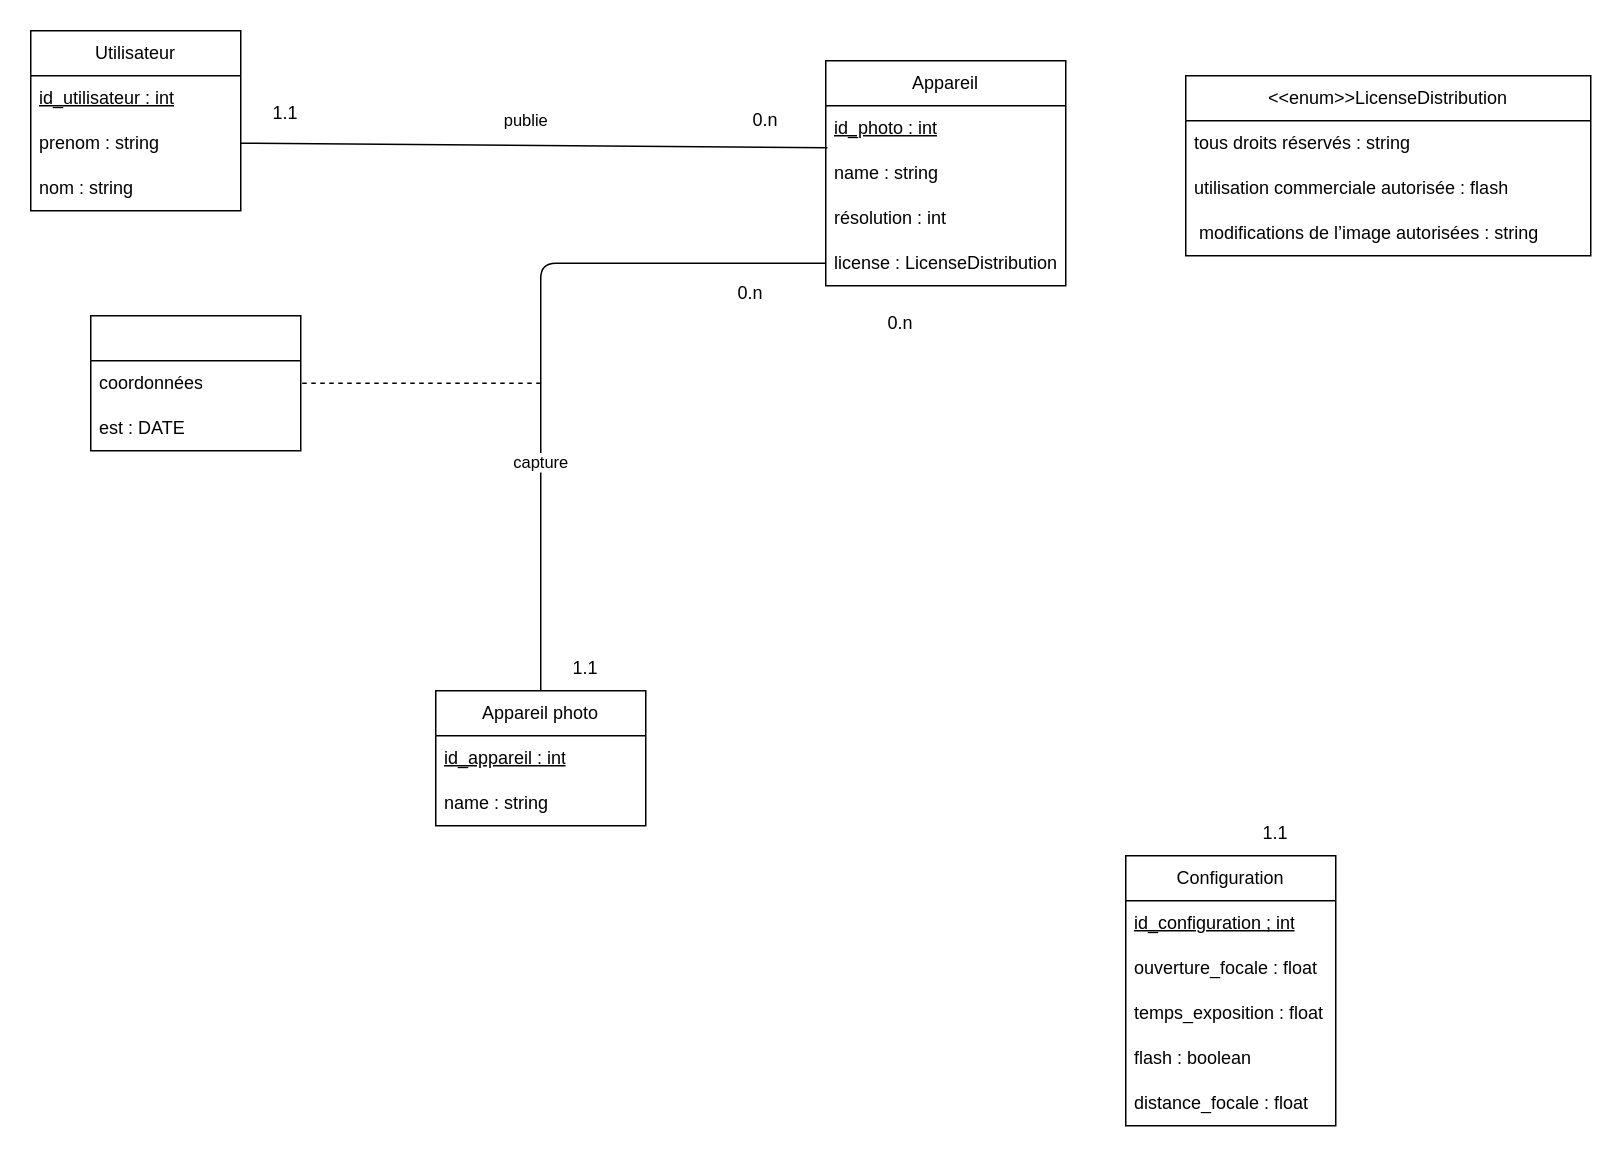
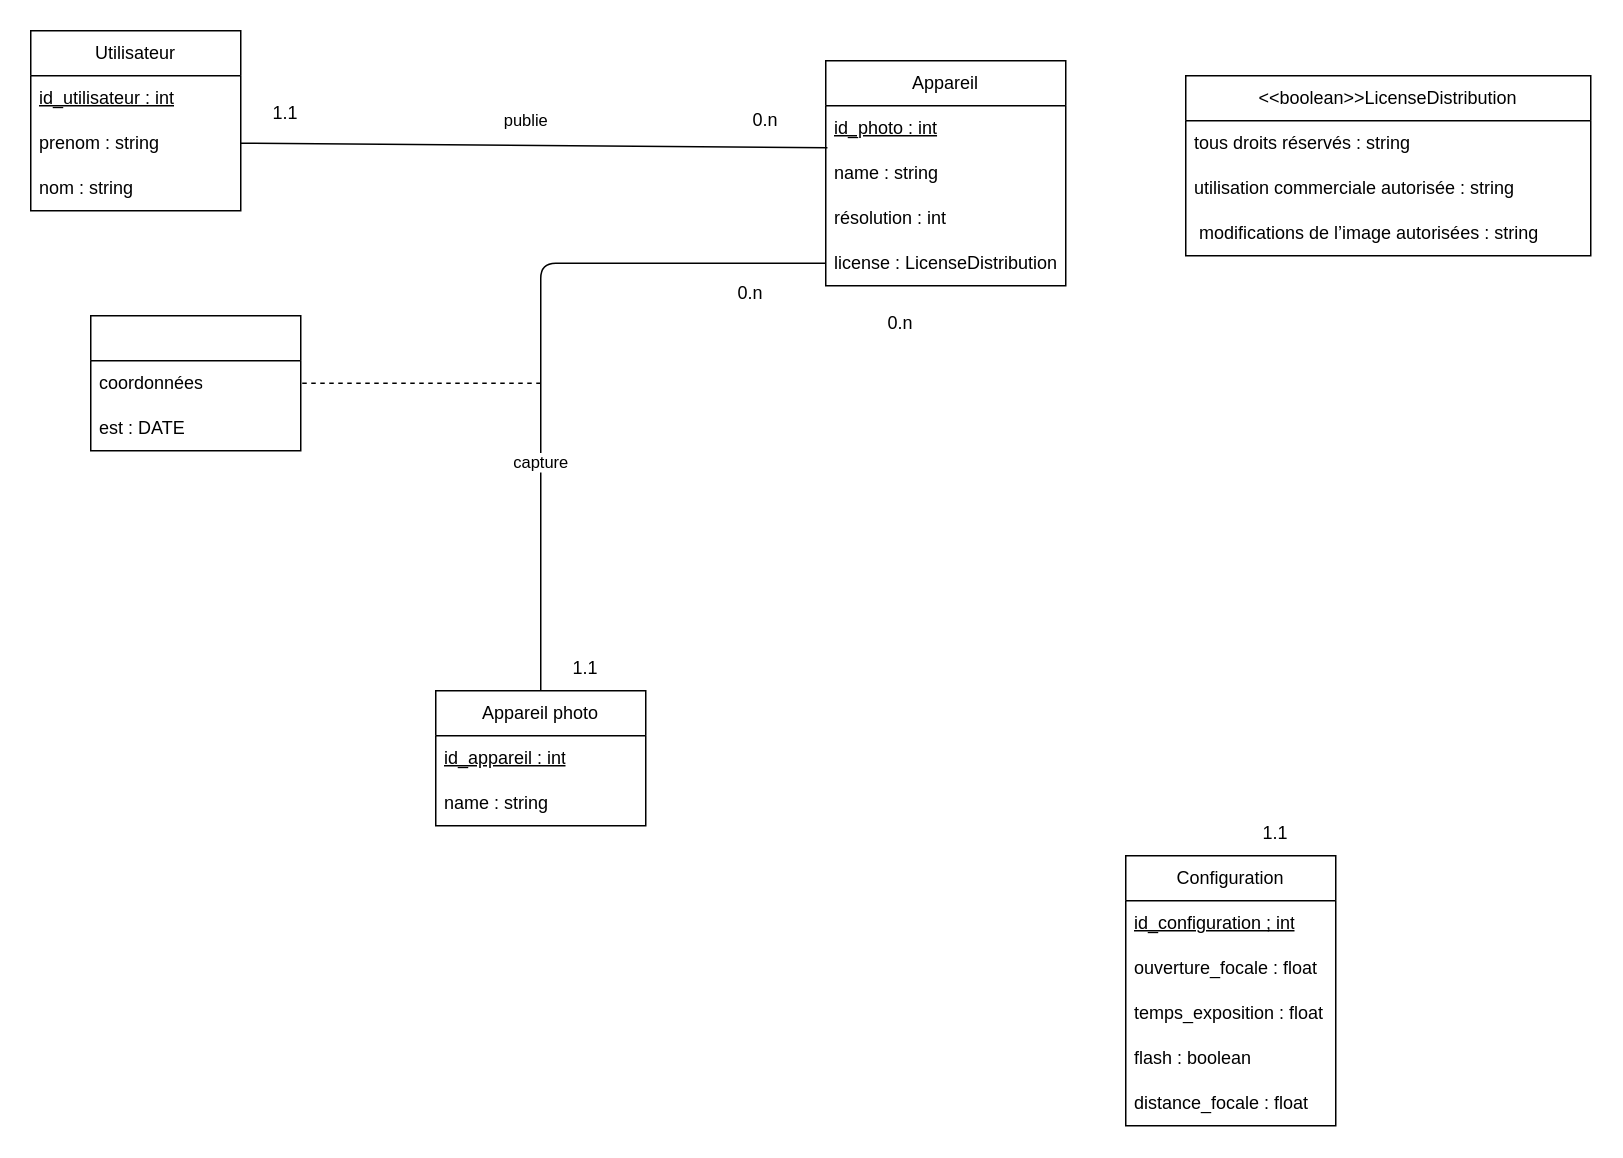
  <mxCell id="0" />
  <mxCell id="1" parent="0" />
  <mxCell id="2" value="Utilisateur" style="swimlane;fontStyle=0;childLayout=stackLayout;horizontal=1;startSize=30;horizontalStack=0;resizeParent=1;resizeParentMax=0;resizeLast=0;collapsible=1;marginBottom=0;whiteSpace=wrap;html=1;" parent="1" vertex="1"><mxGeometry x="20" y="20" width="140" height="120" as="geometry"><mxRectangle x="310" y="70" width="70" height="30" as="alternateBounds" /></mxGeometry></mxCell>
  <mxCell id="3" value="&lt;u&gt;id_utilisateur : int&lt;/u&gt;" style="text;strokeColor=none;fillColor=none;align=left;verticalAlign=middle;spacingLeft=4;spacingRight=4;overflow=hidden;points=[[0,0.5],[1,0.5]];portConstraint=eastwest;rotatable=0;whiteSpace=wrap;html=1;" parent="2" vertex="1"><mxGeometry y="30" width="140" height="30" as="geometry" /></mxCell>
  <mxCell id="4" value="prenom : string" style="text;strokeColor=none;fillColor=none;align=left;verticalAlign=middle;spacingLeft=4;spacingRight=4;overflow=hidden;points=[[0,0.5],[1,0.5]];portConstraint=eastwest;rotatable=0;whiteSpace=wrap;html=1;" parent="2" vertex="1"><mxGeometry y="60" width="140" height="30" as="geometry" /></mxCell>
  <mxCell id="5" value="nom : string" style="text;strokeColor=none;fillColor=none;align=left;verticalAlign=middle;spacingLeft=4;spacingRight=4;overflow=hidden;points=[[0,0.5],[1,0.5]];portConstraint=eastwest;rotatable=0;whiteSpace=wrap;html=1;" parent="2" vertex="1"><mxGeometry y="90" width="140" height="30" as="geometry" /></mxCell>
  <mxCell id="6" value="Appareil" style="swimlane;fontStyle=0;childLayout=stackLayout;horizontal=1;startSize=30;horizontalStack=0;resizeParent=1;resizeParentMax=0;resizeLast=0;collapsible=1;marginBottom=0;whiteSpace=wrap;html=1;" parent="1" vertex="1"><mxGeometry x="550" y="40" width="160" height="150" as="geometry"><mxRectangle x="320" y="80" width="70" height="30" as="alternateBounds" /></mxGeometry></mxCell>
  <mxCell id="7" value="&lt;u&gt;id_photo : int&lt;/u&gt;" style="text;strokeColor=none;fillColor=none;align=left;verticalAlign=middle;spacingLeft=4;spacingRight=4;overflow=hidden;points=[[0,0.5],[1,0.5]];portConstraint=eastwest;rotatable=0;whiteSpace=wrap;html=1;" parent="6" vertex="1"><mxGeometry y="30" width="160" height="30" as="geometry" /></mxCell>
  <mxCell id="8" value="name : string" style="text;strokeColor=none;fillColor=none;align=left;verticalAlign=middle;spacingLeft=4;spacingRight=4;overflow=hidden;points=[[0,0.5],[1,0.5]];portConstraint=eastwest;rotatable=0;whiteSpace=wrap;html=1;" parent="6" vertex="1"><mxGeometry y="60" width="160" height="30" as="geometry" /></mxCell>
  <mxCell id="9" value="résolution : int" style="text;strokeColor=none;fillColor=none;align=left;verticalAlign=middle;spacingLeft=4;spacingRight=4;overflow=hidden;points=[[0,0.5],[1,0.5]];portConstraint=eastwest;rotatable=0;whiteSpace=wrap;html=1;" parent="6" vertex="1"><mxGeometry y="90" width="160" height="30" as="geometry" /></mxCell>
  <mxCell id="10" value="license : LicenseDistribution" style="text;strokeColor=none;fillColor=none;align=left;verticalAlign=middle;spacingLeft=4;spacingRight=4;overflow=hidden;points=[[0,0.5],[1,0.5]];portConstraint=eastwest;rotatable=0;whiteSpace=wrap;html=1;" parent="6" vertex="1"><mxGeometry y="120" width="160" height="30" as="geometry" /></mxCell>
  <mxCell id="11" value="Appareil photo" style="swimlane;fontStyle=0;childLayout=stackLayout;horizontal=1;startSize=30;horizontalStack=0;resizeParent=1;resizeParentMax=0;resizeLast=0;collapsible=1;marginBottom=0;whiteSpace=wrap;html=1;" parent="1" vertex="1"><mxGeometry x="290" y="460" width="140" height="90" as="geometry"><mxRectangle x="320" y="80" width="70" height="30" as="alternateBounds" /></mxGeometry></mxCell>
  <mxCell id="12" value="id_appareil : int" style="text;strokeColor=none;fillColor=none;align=left;verticalAlign=middle;spacingLeft=4;spacingRight=4;overflow=hidden;points=[[0,0.5],[1,0.5]];portConstraint=eastwest;rotatable=0;whiteSpace=wrap;html=1;fontStyle=4" parent="11" vertex="1"><mxGeometry y="30" width="140" height="30" as="geometry" /></mxCell>
  <mxCell id="13" value="name : string" style="text;strokeColor=none;fillColor=none;align=left;verticalAlign=middle;spacingLeft=4;spacingRight=4;overflow=hidden;points=[[0,0.5],[1,0.5]];portConstraint=eastwest;rotatable=0;whiteSpace=wrap;html=1;" parent="11" vertex="1"><mxGeometry y="60" width="140" height="30" as="geometry" /></mxCell>
  <mxCell id="14" value="Configuration" style="swimlane;fontStyle=0;childLayout=stackLayout;horizontal=1;startSize=30;horizontalStack=0;resizeParent=1;resizeParentMax=0;resizeLast=0;collapsible=1;marginBottom=0;whiteSpace=wrap;html=1;" parent="1" vertex="1"><mxGeometry x="750" y="570" width="140" height="180" as="geometry"><mxRectangle x="320" y="80" width="70" height="30" as="alternateBounds" /></mxGeometry></mxCell>
  <mxCell id="15" value="id_configuration ; int" style="text;strokeColor=none;fillColor=none;align=left;verticalAlign=middle;spacingLeft=4;spacingRight=4;overflow=hidden;points=[[0,0.5],[1,0.5]];portConstraint=eastwest;rotatable=0;whiteSpace=wrap;html=1;fontStyle=4" parent="14" vertex="1"><mxGeometry y="30" width="140" height="30" as="geometry" /></mxCell>
  <mxCell id="16" value="ouverture_focale : float" style="text;strokeColor=none;fillColor=none;align=left;verticalAlign=middle;spacingLeft=4;spacingRight=4;overflow=hidden;points=[[0,0.5],[1,0.5]];portConstraint=eastwest;rotatable=0;whiteSpace=wrap;html=1;" parent="14" vertex="1"><mxGeometry y="60" width="140" height="30" as="geometry" /></mxCell>
  <mxCell id="17" value="temps_exposition : float" style="text;strokeColor=none;fillColor=none;align=left;verticalAlign=middle;spacingLeft=4;spacingRight=4;overflow=hidden;points=[[0,0.5],[1,0.5]];portConstraint=eastwest;rotatable=0;whiteSpace=wrap;html=1;" parent="14" vertex="1"><mxGeometry y="90" width="140" height="30" as="geometry" /></mxCell>
  <mxCell id="18" value="flash : boolean" style="text;strokeColor=none;fillColor=none;align=left;verticalAlign=middle;spacingLeft=4;spacingRight=4;overflow=hidden;points=[[0,0.5],[1,0.5]];portConstraint=eastwest;rotatable=0;whiteSpace=wrap;html=1;" parent="14" vertex="1"><mxGeometry y="120" width="140" height="30" as="geometry" /></mxCell>
  <mxCell id="19" value="distance_focale : float" style="text;strokeColor=none;fillColor=none;align=left;verticalAlign=middle;spacingLeft=4;spacingRight=4;overflow=hidden;points=[[0,0.5],[1,0.5]];portConstraint=eastwest;rotatable=0;whiteSpace=wrap;html=1;" parent="14" vertex="1"><mxGeometry y="150" width="140" height="30" as="geometry" /></mxCell>
  <mxCell id="20" value="1.1" style="text;html=1;strokeColor=none;fillColor=none;align=center;verticalAlign=middle;whiteSpace=wrap;rounded=0;" parent="1" vertex="1"><mxGeometry x="360" y="430" width="60" height="30" as="geometry" /></mxCell>
  <mxCell id="21" value="publie" style="endArrow=none;html=1;startArrow=none;exitX=1;exitY=0.5;exitDx=0;exitDy=0;entryX=0.007;entryY=-0.067;entryDx=0;entryDy=0;entryPerimeter=0;" parent="1" source="4" target="8" edge="1"><mxGeometry x="-0.029" y="16" width="50" height="50" relative="1" as="geometry"><mxPoint x="210" y="80" as="sourcePoint" /><mxPoint x="430" y="119.5" as="targetPoint" /><mxPoint as="offset" /></mxGeometry></mxCell>
  <mxCell id="22" value="1.1" style="text;html=1;strokeColor=none;fillColor=none;align=center;verticalAlign=middle;whiteSpace=wrap;rounded=0;" parent="1" vertex="1"><mxGeometry x="160" y="60" width="60" height="30" as="geometry" /></mxCell>
  <mxCell id="23" value="0.n" style="text;html=1;strokeColor=none;fillColor=none;align=center;verticalAlign=middle;whiteSpace=wrap;rounded=0;" parent="1" vertex="1"><mxGeometry x="480" y="65" width="60" height="30" as="geometry" /></mxCell>
- <mxCell id="24" value="&amp;lt;&amp;lt;enum&amp;gt;&amp;gt;LicenseDistribution" style="swimlane;fontStyle=0;childLayout=stackLayout;horizontal=1;startSize=30;horizontalStack=0;resizeParent=1;resizeParentMax=0;resizeLast=0;collapsible=1;marginBottom=0;whiteSpace=wrap;html=1;" parent="1" vertex="1"><mxGeometry x="790" y="50" width="270" height="120" as="geometry"><mxRectangle x="320" y="80" width="70" height="30" as="alternateBounds" /></mxGeometry></mxCell>
+ <mxCell id="24" value="&amp;lt;&amp;lt;boolean&amp;gt;&amp;gt;LicenseDistribution" style="swimlane;fontStyle=0;childLayout=stackLayout;horizontal=1;startSize=30;horizontalStack=0;resizeParent=1;resizeParentMax=0;resizeLast=0;collapsible=1;marginBottom=0;whiteSpace=wrap;html=1;" parent="1" vertex="1"><mxGeometry x="790" y="50" width="270" height="120" as="geometry"><mxRectangle x="320" y="80" width="70" height="30" as="alternateBounds" /></mxGeometry></mxCell>
  <mxCell id="25" value="tous droits réservés : string" style="text;strokeColor=none;fillColor=none;align=left;verticalAlign=middle;spacingLeft=4;spacingRight=4;overflow=hidden;points=[[0,0.5],[1,0.5]];portConstraint=eastwest;rotatable=0;whiteSpace=wrap;html=1;" parent="24" vertex="1"><mxGeometry y="30" width="270" height="30" as="geometry" /></mxCell>
- <mxCell id="26" value="utilisation commerciale autorisée : flash" style="text;strokeColor=none;fillColor=none;align=left;verticalAlign=middle;spacingLeft=4;spacingRight=4;overflow=hidden;points=[[0,0.5],[1,0.5]];portConstraint=eastwest;rotatable=0;whiteSpace=wrap;html=1;" parent="24" vertex="1"><mxGeometry y="60" width="270" height="30" as="geometry" /></mxCell>
+ <mxCell id="26" value="utilisation commerciale autorisée : string" style="text;strokeColor=none;fillColor=none;align=left;verticalAlign=middle;spacingLeft=4;spacingRight=4;overflow=hidden;points=[[0,0.5],[1,0.5]];portConstraint=eastwest;rotatable=0;whiteSpace=wrap;html=1;" parent="24" vertex="1"><mxGeometry y="60" width="270" height="30" as="geometry" /></mxCell>
  <mxCell id="27" value="&lt;div&gt;&amp;nbsp;modifi&lt;span style=&quot;background-color: initial;&quot;&gt;cations de l’image autorisées : string&lt;/span&gt;&lt;/div&gt;" style="text;strokeColor=none;fillColor=none;align=left;verticalAlign=middle;spacingLeft=4;spacingRight=4;overflow=hidden;points=[[0,0.5],[1,0.5]];portConstraint=eastwest;rotatable=0;whiteSpace=wrap;html=1;" parent="24" vertex="1"><mxGeometry y="90" width="270" height="30" as="geometry" /></mxCell>
  <mxCell id="28" value="" style="swimlane;fontStyle=0;childLayout=stackLayout;horizontal=1;startSize=30;horizontalStack=0;resizeParent=1;resizeParentMax=0;resizeLast=0;collapsible=1;marginBottom=0;whiteSpace=wrap;html=1;" parent="1" vertex="1"><mxGeometry x="60" y="210" width="140" height="90" as="geometry"><mxRectangle x="320" y="80" width="70" height="30" as="alternateBounds" /></mxGeometry></mxCell>
  <mxCell id="29" value="coordonnées" style="text;strokeColor=none;fillColor=none;align=left;verticalAlign=middle;spacingLeft=4;spacingRight=4;overflow=hidden;points=[[0,0.5],[1,0.5]];portConstraint=eastwest;rotatable=0;whiteSpace=wrap;html=1;" parent="28" vertex="1"><mxGeometry y="30" width="140" height="30" as="geometry" /></mxCell>
  <mxCell id="30" value="est : DATE" style="text;strokeColor=none;fillColor=none;align=left;verticalAlign=middle;spacingLeft=4;spacingRight=4;overflow=hidden;points=[[0,0.5],[1,0.5]];portConstraint=eastwest;rotatable=0;whiteSpace=wrap;html=1;" parent="28" vertex="1"><mxGeometry y="60" width="140" height="30" as="geometry" /></mxCell>
  <mxCell id="31" value="" style="endArrow=none;dashed=1;html=1;" parent="1" target="29" edge="1"><mxGeometry width="50" height="50" relative="1" as="geometry"><mxPoint x="360" y="255" as="sourcePoint" /><mxPoint x="870" y="400" as="targetPoint" /></mxGeometry></mxCell>
  <mxCell id="32" value="0.n" style="text;html=1;strokeColor=none;fillColor=none;align=center;verticalAlign=middle;whiteSpace=wrap;rounded=0;" parent="1" vertex="1"><mxGeometry x="570" y="200" width="60" height="30" as="geometry" /></mxCell>
  <mxCell id="33" value="1.1" style="text;html=1;strokeColor=none;fillColor=none;align=center;verticalAlign=middle;whiteSpace=wrap;rounded=0;" parent="1" vertex="1"><mxGeometry x="820" y="540" width="60" height="30" as="geometry" /></mxCell>
  <mxCell id="34" value="capture" style="endArrow=none;html=1;" parent="1" source="11" edge="1"><mxGeometry x="-0.364" width="50" height="50" relative="1" as="geometry"><mxPoint x="360" y="260" as="sourcePoint" /><mxPoint x="550" y="175" as="targetPoint" /><Array as="points"><mxPoint x="360" y="175" /></Array><mxPoint y="-1" as="offset" /></mxGeometry></mxCell>
  <mxCell id="35" value="0.n" style="text;html=1;strokeColor=none;fillColor=none;align=center;verticalAlign=middle;whiteSpace=wrap;rounded=0;" parent="1" vertex="1"><mxGeometry x="470" y="180" width="60" height="30" as="geometry" /></mxCell>
